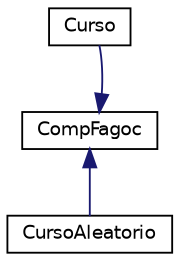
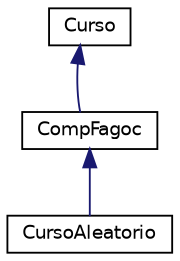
  digraph {
    rankdir=TB
    node [color=black fillcolor=white fontname=Helvetica fontsize=10 shape=record style=filled]
    edge [color=midnightblue dir=back fontname=Helvetica fontsize=10 labelfontname=Helvetica labelfontsize=10 style=solid]
    n1 [height=0.2 label=Curso width=0.4]
    n2 [height=0.2 label=CompFagoc width=0.4]
    n3 [height=0.2 label=CursoAleatorio width=0.4]
-   n2 -> n1
+   n1 -> n2
    n2 -> n3
  }
